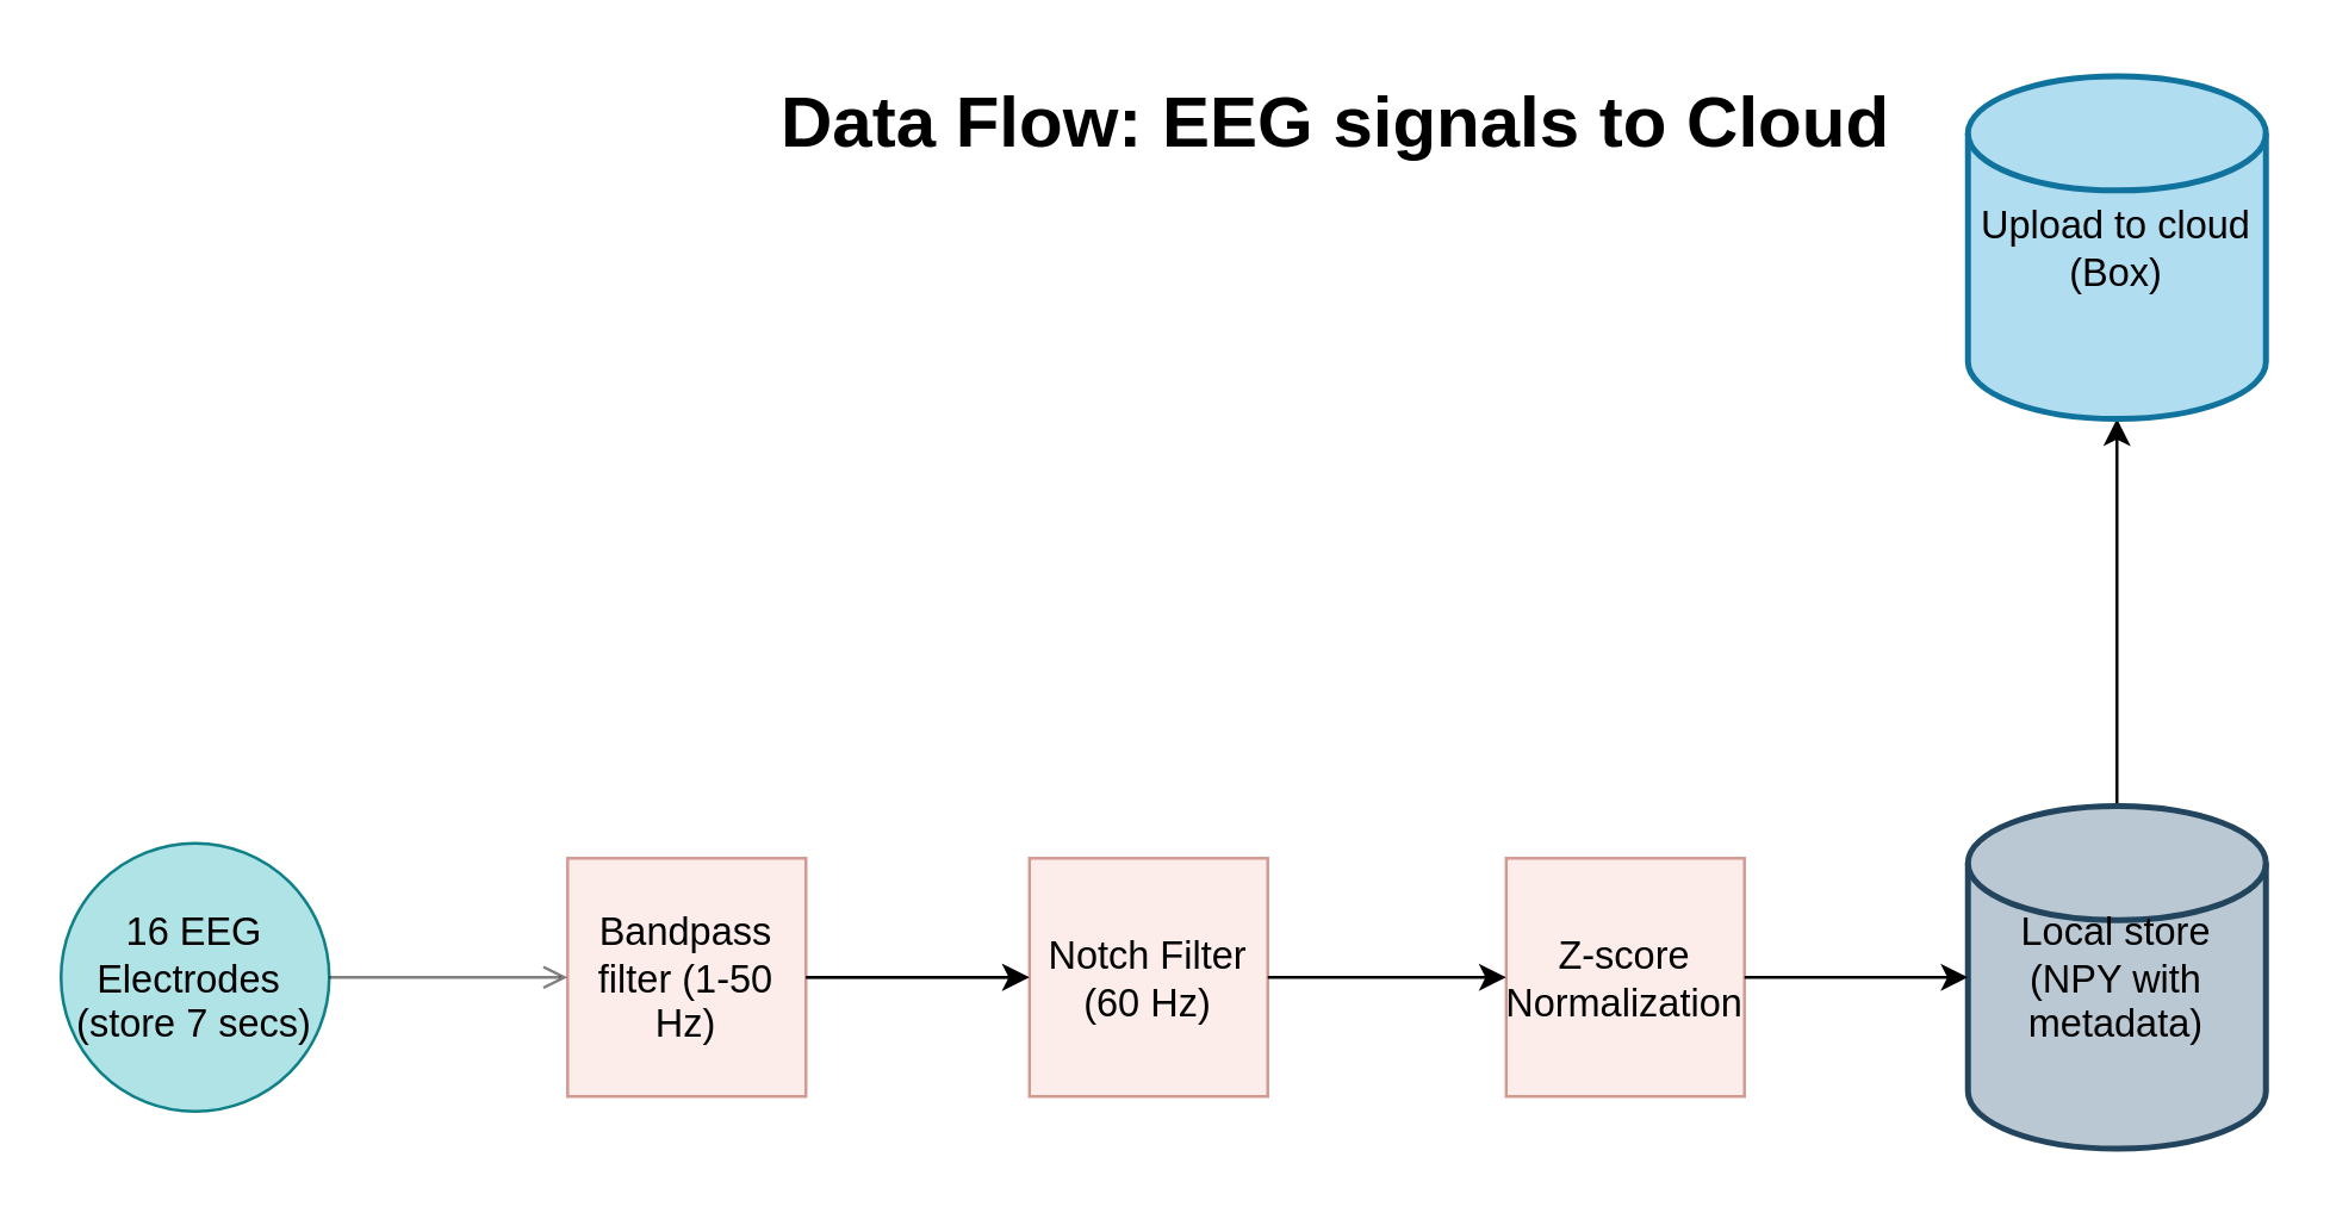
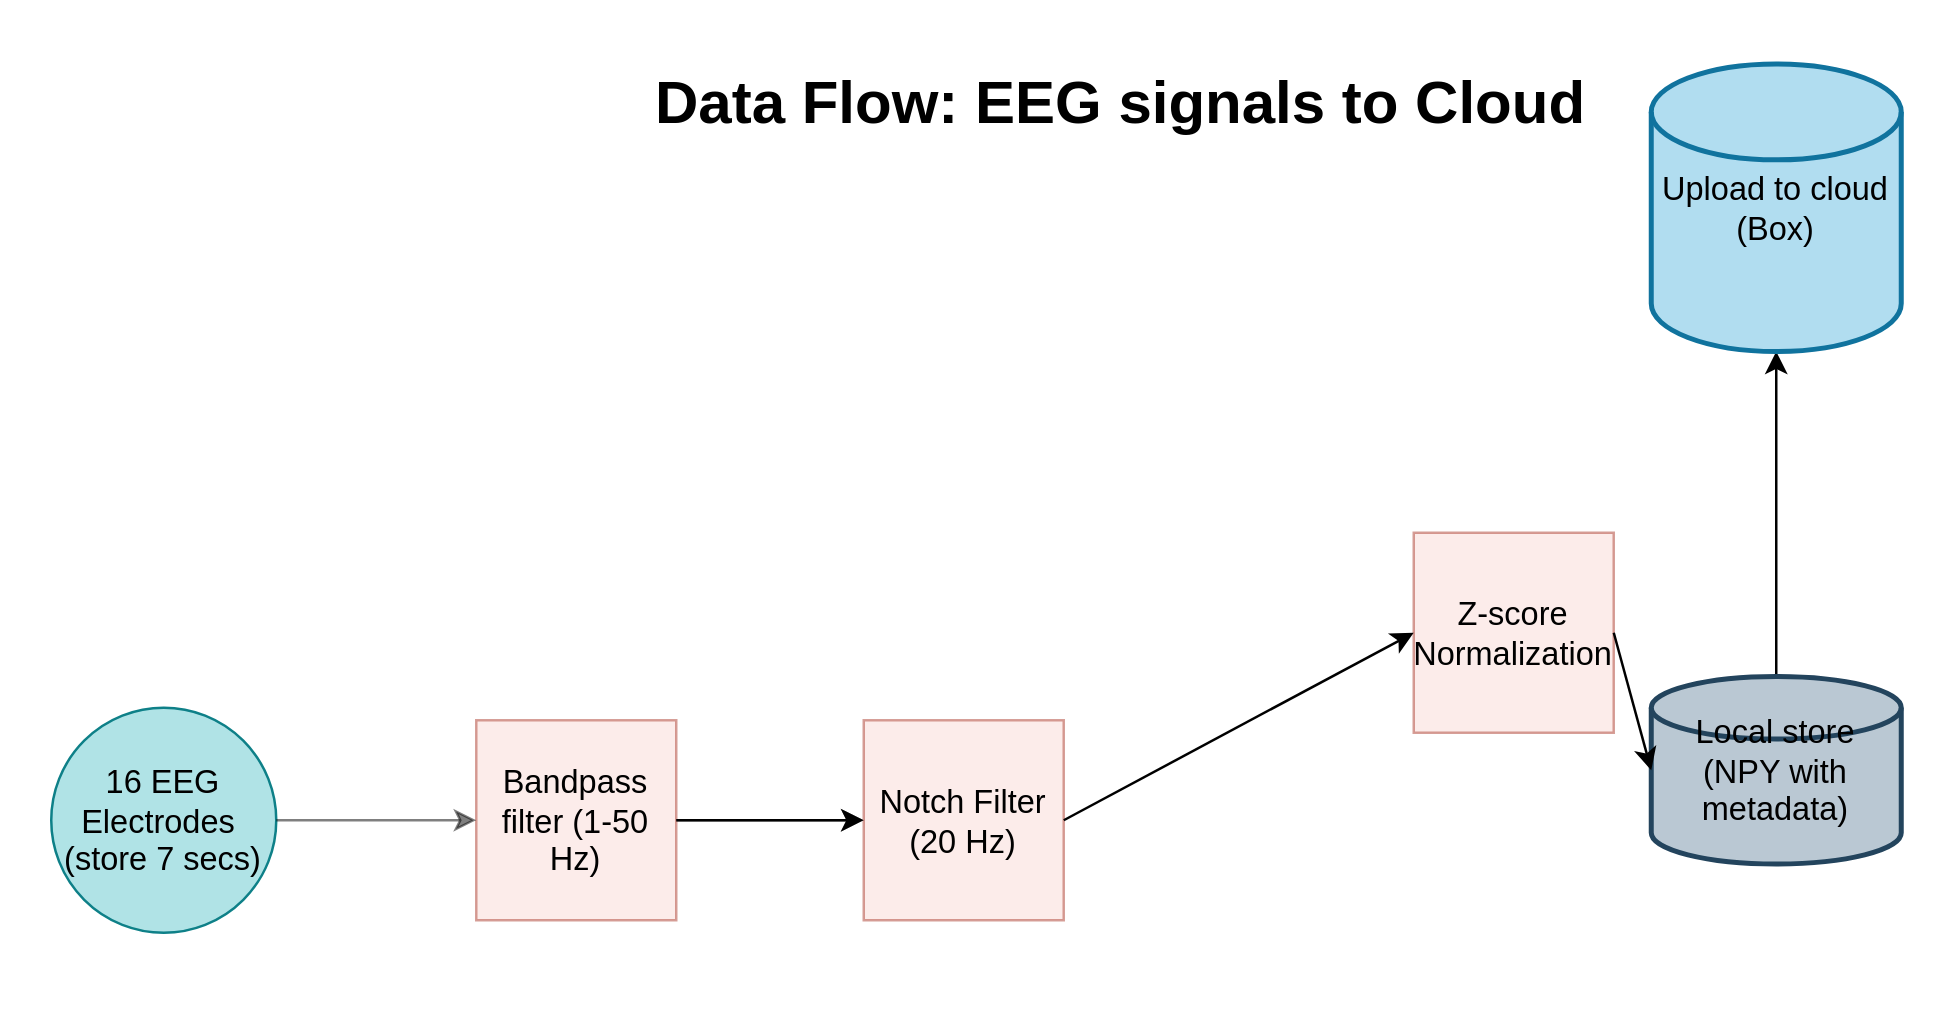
  <mxCell id="0" />
  <mxCell id="1" parent="0" />
  <mxCell id="2" value="" style="edgeStyle=orthogonalEdgeStyle;rounded=0;orthogonalLoop=1;jettySize=auto;html=1;opacity=50;fontStyle=0;fontSize=13;" edge="1" parent="1" source="3" target="6"><mxGeometry relative="1" as="geometry" /></mxCell>
  <mxCell id="3" value="Bandpass filter (1-50 Hz)" style="whiteSpace=wrap;html=1;aspect=fixed;fillColor=#fad9d5;strokeColor=#ae4132;opacity=50;fontStyle=0;fontSize=13;" vertex="1" parent="1"><mxGeometry x="190" y="287.5" width="80" height="80" as="geometry" /></mxCell>
  <mxCell id="4" value="16 EEG Electrodes&amp;nbsp;&lt;div style=&quot;font-size: 13px;&quot;&gt;(store 7 secs)&lt;/div&gt;" style="ellipse;whiteSpace=wrap;html=1;aspect=fixed;fillColor=#b0e3e6;strokeColor=#0e8088;fontStyle=0;fontSize=13;" vertex="1" parent="1"><mxGeometry x="20" y="282.5" width="90" height="90" as="geometry" /></mxCell>
- <mxCell id="5" value="" style="endArrow=open;html=1;rounded=0;exitX=1;exitY=0.5;exitDx=0;exitDy=0;entryX=0;entryY=0.5;entryDx=0;entryDy=0;opacity=50;fontStyle=0;fontSize=13;" edge="1" parent="1" source="4" target="3"><mxGeometry width="50" height="50" relative="1" as="geometry"><mxPoint x="330" y="437.5" as="sourcePoint" /><mxPoint x="380" y="387.5" as="targetPoint" /></mxGeometry></mxCell>
- <mxCell id="6" value="Notch Filter (60 Hz)" style="whiteSpace=wrap;html=1;aspect=fixed;fillColor=#fad9d5;strokeColor=#ae4132;opacity=50;fontStyle=0;fontSize=13;" vertex="1" parent="1"><mxGeometry x="345" y="287.5" width="80" height="80" as="geometry" /></mxCell>
+ <mxCell id="5" value="" style="endArrow=classic;html=1;rounded=0;exitX=1;exitY=0.5;exitDx=0;exitDy=0;entryX=0;entryY=0.5;entryDx=0;entryDy=0;opacity=50;fontStyle=0;fontSize=13;" edge="1" parent="1" source="4" target="3"><mxGeometry width="50" height="50" relative="1" as="geometry"><mxPoint x="330" y="437.5" as="sourcePoint" /><mxPoint x="380" y="387.5" as="targetPoint" /></mxGeometry></mxCell>
+ <mxCell id="6" value="Notch Filter (20 Hz)" style="whiteSpace=wrap;html=1;aspect=fixed;fillColor=#fad9d5;strokeColor=#ae4132;opacity=50;fontStyle=0;fontSize=13;" vertex="1" parent="1"><mxGeometry x="345" y="287.5" width="80" height="80" as="geometry" /></mxCell>
  <mxCell id="7" value="" style="endArrow=classic;html=1;rounded=0;entryX=0;entryY=0.5;entryDx=0;entryDy=0;fontStyle=0;fontSize=13;" edge="1" parent="1" target="6"><mxGeometry width="50" height="50" relative="1" as="geometry"><mxPoint x="270" y="327.5" as="sourcePoint" /><mxPoint x="535" y="387.5" as="targetPoint" /></mxGeometry></mxCell>
- <mxCell id="8" value="Z-score Normalization" style="whiteSpace=wrap;html=1;aspect=fixed;fillColor=#fad9d5;strokeColor=#ae4132;opacity=50;fontStyle=0;fontSize=13;" vertex="1" parent="1"><mxGeometry x="505" y="287.5" width="80" height="80" as="geometry" /></mxCell>
+ <mxCell id="8" value="Z-score Normalization" style="whiteSpace=wrap;html=1;aspect=fixed;fillColor=#fad9d5;strokeColor=#ae4132;opacity=50;fontStyle=0;fontSize=13;" vertex="1" parent="1"><mxGeometry x="565" y="212.5" width="80" height="80" as="geometry" /></mxCell>
  <mxCell id="9" value="" style="endArrow=classic;html=1;rounded=0;exitX=1;exitY=0.5;exitDx=0;exitDy=0;entryX=0;entryY=0.5;entryDx=0;entryDy=0;fontStyle=0;fontSize=13;" edge="1" parent="1" target="8"><mxGeometry width="50" height="50" relative="1" as="geometry"><mxPoint x="425" y="327.5" as="sourcePoint" /><mxPoint x="695" y="387.5" as="targetPoint" /></mxGeometry></mxCell>
  <mxCell id="10" value="" style="edgeStyle=orthogonalEdgeStyle;rounded=0;orthogonalLoop=1;jettySize=auto;html=1;fontStyle=0;fontSize=13;" edge="1" parent="1" source="11" target="13"><mxGeometry relative="1" as="geometry" /></mxCell>
- <mxCell id="11" value="Local store (NPY with metadata)" style="strokeWidth=2;html=1;shape=mxgraph.flowchart.database;whiteSpace=wrap;fillColor=#bac8d3;strokeColor=#23445d;fontStyle=0;fontSize=13;" vertex="1" parent="1"><mxGeometry x="660" y="270" width="100" height="115" as="geometry" /></mxCell>
+ <mxCell id="11" value="Local store (NPY with metadata)" style="strokeWidth=2;html=1;shape=mxgraph.flowchart.database;whiteSpace=wrap;fillColor=#bac8d3;strokeColor=#23445d;fontStyle=0;fontSize=13;" vertex="1" parent="1"><mxGeometry x="660" y="270" width="100" height="75" as="geometry" /></mxCell>
  <mxCell id="12" value="" style="endArrow=classic;html=1;rounded=0;exitX=1;exitY=0.5;exitDx=0;exitDy=0;entryX=0;entryY=0.5;entryDx=0;entryDy=0;entryPerimeter=0;fontStyle=0;fontSize=13;" edge="1" parent="1" source="8" target="11"><mxGeometry width="50" height="50" relative="1" as="geometry"><mxPoint x="630" y="457.5" as="sourcePoint" /><mxPoint x="680" y="407.5" as="targetPoint" /></mxGeometry></mxCell>
  <mxCell id="13" value="Upload to cloud (Box)" style="strokeWidth=2;html=1;shape=mxgraph.flowchart.database;whiteSpace=wrap;fillColor=#b1ddf0;strokeColor=#10739e;fontStyle=0;fontSize=13;" vertex="1" parent="1"><mxGeometry x="660" y="25" width="100" height="115" as="geometry" /></mxCell>
  <mxCell id="14" value="&lt;h1 style=&quot;margin-top: 0px;&quot;&gt;Data Flow: EEG signals to Cloud&lt;/h1&gt;" style="text;html=1;whiteSpace=wrap;overflow=hidden;rounded=0;" vertex="1" parent="1"><mxGeometry x="260" y="20" width="380" height="120" as="geometry" /></mxCell>
